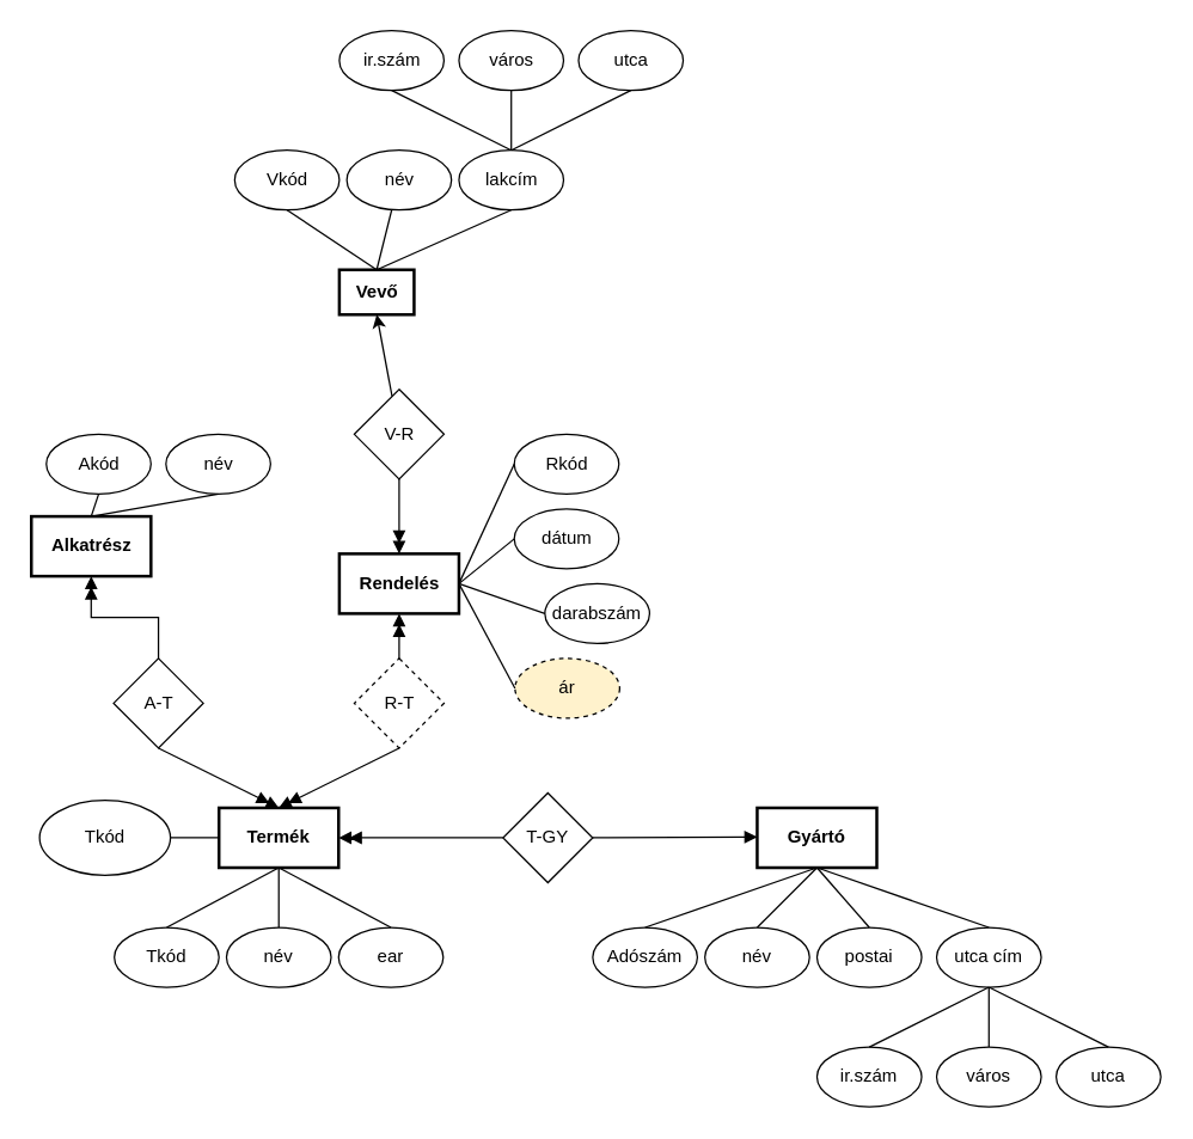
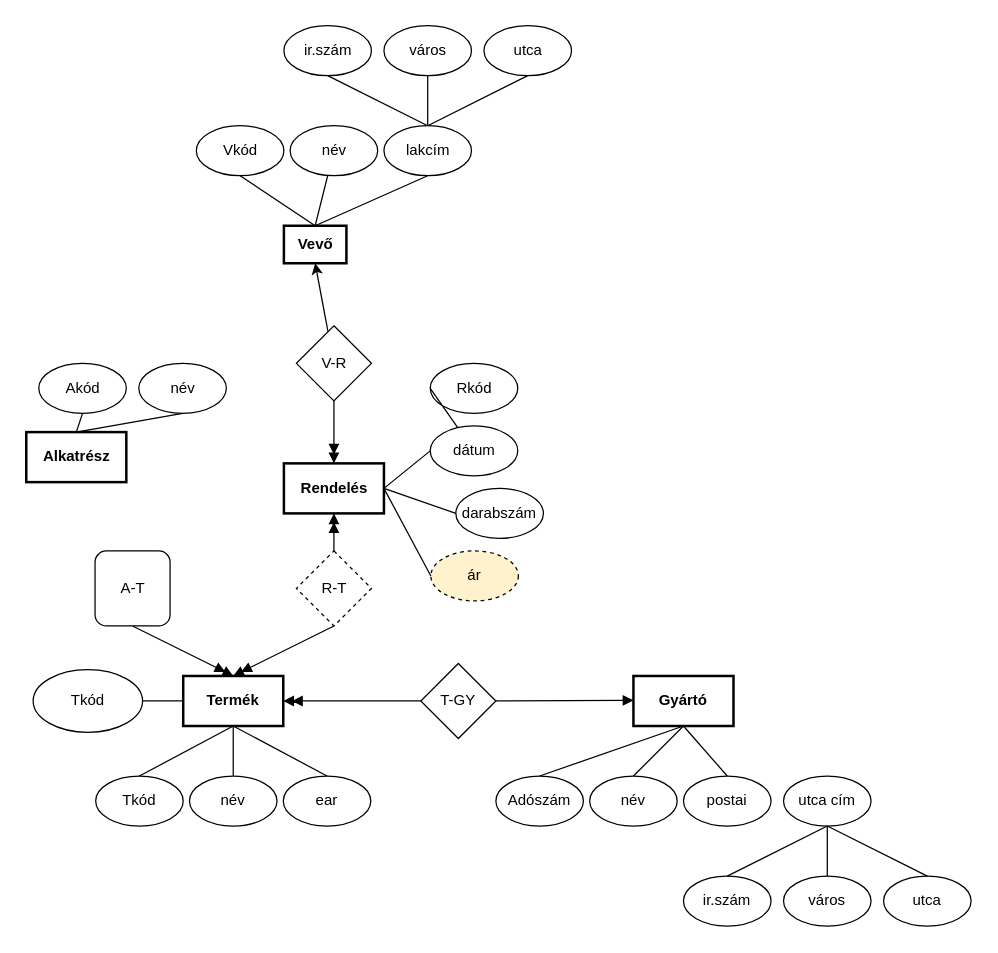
  <mxCell id="0" />
  <mxCell id="1" parent="0" />
  <mxCell id="2" value="Termék" style="rounded=0;whiteSpace=wrap;html=1;strokeWidth=2;fontStyle=1" vertex="1" parent="1"><mxGeometry x="146" y="540" width="80" height="40" as="geometry" /></mxCell>
  <mxCell id="3" style="edgeStyle=orthogonalEdgeStyle;rounded=0;orthogonalLoop=1;jettySize=auto;html=1;entryX=1;entryY=0.5;entryDx=0;entryDy=0;endArrow=doubleBlock;endFill=1;" edge="1" parent="1" source="4" target="2"><mxGeometry relative="1" as="geometry" /></mxCell>
  <mxCell id="4" value="T-GY" style="rhombus;whiteSpace=wrap;html=1;" vertex="1" parent="1"><mxGeometry x="336" y="530" width="60" height="60" as="geometry" /></mxCell>
  <mxCell id="5" value="" style="endArrow=block;html=1;rounded=0;exitX=1;exitY=0.5;exitDx=0;exitDy=0;entryX=0;entryY=0.5;entryDx=0;entryDy=0;endFill=1;" edge="1" parent="1" source="4"><mxGeometry width="50" height="50" relative="1" as="geometry"><mxPoint x="436" y="559.5" as="sourcePoint" /><mxPoint x="506" y="559.5" as="targetPoint" /></mxGeometry></mxCell>
  <mxCell id="6" value="Tkód" style="ellipse;whiteSpace=wrap;html=1;" vertex="1" parent="1"><mxGeometry x="76" y="620" width="70" height="40" as="geometry" /></mxCell>
  <mxCell id="7" value="név" style="ellipse;whiteSpace=wrap;html=1;" vertex="1" parent="1"><mxGeometry x="151" y="620" width="70" height="40" as="geometry" /></mxCell>
  <mxCell id="8" value="ear" style="ellipse;whiteSpace=wrap;html=1;" vertex="1" parent="1"><mxGeometry x="226" y="620" width="70" height="40" as="geometry" /></mxCell>
  <mxCell id="9" value="" style="endArrow=none;html=1;rounded=0;exitX=0.5;exitY=0;exitDx=0;exitDy=0;entryX=0;entryY=0.5;entryDx=0;entryDy=0;" edge="1" parent="1" source="6"><mxGeometry width="50" height="50" relative="1" as="geometry"><mxPoint x="116" y="580" as="sourcePoint" /><mxPoint x="186" y="580" as="targetPoint" /></mxGeometry></mxCell>
  <mxCell id="10" value="" style="endArrow=none;html=1;rounded=0;exitX=0.5;exitY=0;exitDx=0;exitDy=0;entryX=0.5;entryY=1;entryDx=0;entryDy=0;" edge="1" parent="1" source="7" target="2"><mxGeometry width="50" height="50" relative="1" as="geometry"><mxPoint x="118" y="628" as="sourcePoint" /><mxPoint x="196" y="590" as="targetPoint" /></mxGeometry></mxCell>
  <mxCell id="11" value="" style="endArrow=none;html=1;rounded=0;exitX=0.5;exitY=0;exitDx=0;exitDy=0;" edge="1" parent="1" source="8"><mxGeometry width="50" height="50" relative="1" as="geometry"><mxPoint x="196" y="630" as="sourcePoint" /><mxPoint x="186" y="580" as="targetPoint" /></mxGeometry></mxCell>
  <mxCell id="12" value="Gyártó" style="rounded=0;whiteSpace=wrap;html=1;strokeWidth=2;fontStyle=1" vertex="1" parent="1"><mxGeometry x="506" y="540" width="80" height="40" as="geometry" /></mxCell>
  <mxCell id="13" value="Adószám" style="ellipse;whiteSpace=wrap;html=1;" vertex="1" parent="1"><mxGeometry x="396" y="620" width="70" height="40" as="geometry" /></mxCell>
  <mxCell id="14" value="név" style="ellipse;whiteSpace=wrap;html=1;" vertex="1" parent="1"><mxGeometry x="471" y="620" width="70" height="40" as="geometry" /></mxCell>
  <mxCell id="15" value="postai" style="ellipse;whiteSpace=wrap;html=1;" vertex="1" parent="1"><mxGeometry x="546" y="620" width="70" height="40" as="geometry" /></mxCell>
  <mxCell id="16" value="" style="endArrow=none;html=1;rounded=0;exitX=0.5;exitY=0;exitDx=0;exitDy=0;entryX=0;entryY=0.5;entryDx=0;entryDy=0;" edge="1" parent="1" source="13"><mxGeometry width="50" height="50" relative="1" as="geometry"><mxPoint x="476" y="580" as="sourcePoint" /><mxPoint x="546" y="580" as="targetPoint" /></mxGeometry></mxCell>
  <mxCell id="17" value="" style="endArrow=none;html=1;rounded=0;exitX=0.5;exitY=0;exitDx=0;exitDy=0;entryX=0.5;entryY=1;entryDx=0;entryDy=0;" edge="1" parent="1" source="14" target="12"><mxGeometry width="50" height="50" relative="1" as="geometry"><mxPoint x="478" y="628" as="sourcePoint" /><mxPoint x="556" y="590" as="targetPoint" /></mxGeometry></mxCell>
  <mxCell id="18" value="" style="endArrow=none;html=1;rounded=0;exitX=0.5;exitY=0;exitDx=0;exitDy=0;" edge="1" parent="1" source="15"><mxGeometry width="50" height="50" relative="1" as="geometry"><mxPoint x="556" y="630" as="sourcePoint" /><mxPoint x="546" y="580" as="targetPoint" /></mxGeometry></mxCell>
  <mxCell id="19" value="utca cím" style="ellipse;whiteSpace=wrap;html=1;" vertex="1" parent="1"><mxGeometry x="626" y="620" width="70" height="40" as="geometry" /></mxCell>
- <mxCell id="20" value="" style="endArrow=none;html=1;rounded=0;exitX=0.5;exitY=0;exitDx=0;exitDy=0;entryX=0.5;entryY=1;entryDx=0;entryDy=0;" edge="1" parent="1" source="19" target="12"><mxGeometry width="50" height="50" relative="1" as="geometry"><mxPoint x="591" y="630" as="sourcePoint" /><mxPoint x="556" y="590" as="targetPoint" /></mxGeometry></mxCell>
  <mxCell id="21" value="ir.szám" style="ellipse;whiteSpace=wrap;html=1;" vertex="1" parent="1"><mxGeometry x="546" y="700" width="70" height="40" as="geometry" /></mxCell>
  <mxCell id="22" value="" style="endArrow=none;html=1;rounded=0;exitX=0.5;exitY=0;exitDx=0;exitDy=0;entryX=0.5;entryY=1;entryDx=0;entryDy=0;" edge="1" parent="1" source="21" target="19"><mxGeometry width="50" height="50" relative="1" as="geometry"><mxPoint x="711" y="710" as="sourcePoint" /><mxPoint x="646" y="680" as="targetPoint" /></mxGeometry></mxCell>
  <mxCell id="23" value="város" style="ellipse;whiteSpace=wrap;html=1;" vertex="1" parent="1"><mxGeometry x="626" y="700" width="70" height="40" as="geometry" /></mxCell>
  <mxCell id="24" value="utca" style="ellipse;whiteSpace=wrap;html=1;" vertex="1" parent="1"><mxGeometry x="706" y="700" width="70" height="40" as="geometry" /></mxCell>
  <mxCell id="25" value="" style="endArrow=none;html=1;rounded=0;exitX=0.5;exitY=0;exitDx=0;exitDy=0;entryX=0.5;entryY=1;entryDx=0;entryDy=0;" edge="1" parent="1" source="23" target="19"><mxGeometry width="50" height="50" relative="1" as="geometry"><mxPoint x="591" y="710" as="sourcePoint" /><mxPoint x="696" y="680" as="targetPoint" /></mxGeometry></mxCell>
  <mxCell id="26" value="" style="endArrow=none;html=1;rounded=0;exitX=0.5;exitY=0;exitDx=0;exitDy=0;entryX=0.5;entryY=1;entryDx=0;entryDy=0;" edge="1" parent="1" source="24" target="19"><mxGeometry width="50" height="50" relative="1" as="geometry"><mxPoint x="601" y="720" as="sourcePoint" /><mxPoint x="756" y="670" as="targetPoint" /></mxGeometry></mxCell>
  <mxCell id="27" value="Tkód" style="ellipse;whiteSpace=wrap;html=1;" vertex="1" parent="1"><mxGeometry x="26" y="535" width="87.5" height="50" as="geometry" /></mxCell>
  <mxCell id="28" value="" style="endArrow=none;html=1;rounded=0;entryX=0;entryY=0.5;entryDx=0;entryDy=0;exitX=1;exitY=0.5;exitDx=0;exitDy=0;" edge="1" parent="1" source="27" target="2"><mxGeometry width="50" height="50" relative="1" as="geometry"><mxPoint x="126" y="580" as="sourcePoint" /><mxPoint x="188.5" y="520" as="targetPoint" /></mxGeometry></mxCell>
  <mxCell id="29" value="Alkatrész" style="rounded=0;whiteSpace=wrap;html=1;strokeWidth=2;fontStyle=1" vertex="1" parent="1"><mxGeometry x="20.5" y="345" width="80" height="40" as="geometry" /></mxCell>
- <mxCell id="30" style="edgeStyle=orthogonalEdgeStyle;rounded=0;orthogonalLoop=1;jettySize=auto;html=1;entryX=0.5;entryY=1;entryDx=0;entryDy=0;endArrow=doubleBlock;startFill=0;endFill=1;" edge="1" parent="1" source="32" target="29"><mxGeometry relative="1" as="geometry" /></mxCell>
  <mxCell id="31" style="rounded=0;orthogonalLoop=1;jettySize=auto;html=1;entryX=0.5;entryY=0;entryDx=0;entryDy=0;endArrow=doubleBlock;startFill=0;endFill=1;exitX=0.5;exitY=1;exitDx=0;exitDy=0;" edge="1" parent="1" source="32" target="2"><mxGeometry relative="1" as="geometry" /></mxCell>
- <mxCell id="32" value="A-T" style="rhombus;whiteSpace=wrap;html=1;" vertex="1" parent="1"><mxGeometry x="75.5" y="440" width="60" height="60" as="geometry" /></mxCell>
+ <mxCell id="32" value="A-T" style="whiteSpace=wrap;html=1;rounded=1;" vertex="1" parent="1"><mxGeometry x="75.5" y="440" width="60" height="60" as="geometry" /></mxCell>
  <mxCell id="33" value="név" style="ellipse;whiteSpace=wrap;html=1;" vertex="1" parent="1"><mxGeometry x="110.5" y="290" width="70" height="40" as="geometry" /></mxCell>
  <mxCell id="34" value="Akód" style="ellipse;whiteSpace=wrap;html=1;" vertex="1" parent="1"><mxGeometry x="30.5" y="290" width="70" height="40" as="geometry" /></mxCell>
  <mxCell id="35" style="rounded=0;orthogonalLoop=1;jettySize=auto;html=1;entryX=0.5;entryY=0;entryDx=0;entryDy=0;endArrow=none;startFill=0;exitX=0.5;exitY=1;exitDx=0;exitDy=0;" edge="1" parent="1" source="33" target="29"><mxGeometry relative="1" as="geometry" /></mxCell>
  <mxCell id="36" style="rounded=0;orthogonalLoop=1;jettySize=auto;html=1;exitX=0.5;exitY=1;exitDx=0;exitDy=0;entryX=0.5;entryY=0;entryDx=0;entryDy=0;endArrow=none;startFill=0;" edge="1" parent="1" source="34" target="29"><mxGeometry relative="1" as="geometry" /></mxCell>
  <mxCell id="37" value="Rendelés" style="rounded=0;whiteSpace=wrap;html=1;strokeWidth=2;fontStyle=1" vertex="1" parent="1"><mxGeometry x="226.5" y="370" width="80" height="40" as="geometry" /></mxCell>
  <mxCell id="38" style="edgeStyle=orthogonalEdgeStyle;rounded=0;orthogonalLoop=1;jettySize=auto;html=1;entryX=0.5;entryY=1;entryDx=0;entryDy=0;endArrow=doubleBlock;startFill=0;endFill=1;" edge="1" parent="1" source="40" target="37"><mxGeometry relative="1" as="geometry" /></mxCell>
  <mxCell id="39" style="rounded=0;orthogonalLoop=1;jettySize=auto;html=1;entryX=0.5;entryY=0;entryDx=0;entryDy=0;endArrow=doubleBlock;endFill=1;exitX=0.5;exitY=1;exitDx=0;exitDy=0;" edge="1" parent="1" source="40" target="2"><mxGeometry relative="1" as="geometry" /></mxCell>
  <mxCell id="40" value="R-T" style="rhombus;whiteSpace=wrap;html=1;dashed=1;" vertex="1" parent="1"><mxGeometry x="236.5" y="440" width="60" height="60" as="geometry" /></mxCell>
  <mxCell id="41" value="ár" style="ellipse;whiteSpace=wrap;html=1;dashed=1;fillColor=#fff2cc;" vertex="1" parent="1"><mxGeometry x="344" y="440" width="70" height="40" as="geometry" /></mxCell>
  <mxCell id="42" value="darabszám" style="ellipse;whiteSpace=wrap;html=1;" vertex="1" parent="1"><mxGeometry x="364" y="390" width="70" height="40" as="geometry" /></mxCell>
  <mxCell id="43" style="rounded=0;orthogonalLoop=1;jettySize=auto;html=1;entryX=1;entryY=0.5;entryDx=0;entryDy=0;endArrow=none;startFill=0;exitX=0;exitY=0.5;exitDx=0;exitDy=0;" edge="1" parent="1" source="41" target="37"><mxGeometry relative="1" as="geometry" /></mxCell>
  <mxCell id="44" style="rounded=0;orthogonalLoop=1;jettySize=auto;html=1;exitX=0;exitY=0.5;exitDx=0;exitDy=0;entryX=1;entryY=0.5;entryDx=0;entryDy=0;endArrow=none;startFill=0;" edge="1" parent="1" source="42" target="37"><mxGeometry relative="1" as="geometry" /></mxCell>
  <mxCell id="45" value="dátum" style="ellipse;whiteSpace=wrap;html=1;" vertex="1" parent="1"><mxGeometry x="343.5" y="340" width="70" height="40" as="geometry" /></mxCell>
  <mxCell id="46" value="Rkód" style="ellipse;whiteSpace=wrap;html=1;" vertex="1" parent="1"><mxGeometry x="343.5" y="290" width="70" height="40" as="geometry" /></mxCell>
  <mxCell id="47" style="rounded=0;orthogonalLoop=1;jettySize=auto;html=1;entryX=1;entryY=0.5;entryDx=0;entryDy=0;endArrow=none;startFill=0;exitX=0;exitY=0.5;exitDx=0;exitDy=0;" edge="1" parent="1" source="45" target="37"><mxGeometry relative="1" as="geometry"><mxPoint x="306.5" y="290" as="targetPoint" /></mxGeometry></mxCell>
- <mxCell id="48" style="rounded=0;orthogonalLoop=1;jettySize=auto;html=1;entryX=1;entryY=0.5;entryDx=0;entryDy=0;endArrow=none;startFill=0;exitX=0;exitY=0.5;exitDx=0;exitDy=0;" edge="1" parent="1" source="46" target="37"><mxGeometry relative="1" as="geometry"><mxPoint x="317" y="400" as="targetPoint" /><mxPoint x="353" y="350" as="sourcePoint" /></mxGeometry></mxCell>
+ <mxCell id="48" style="rounded=0;orthogonalLoop=1;jettySize=auto;html=1;endArrow=none;startFill=0;exitX=0;exitY=0.5;exitDx=0;exitDy=0;" edge="1" parent="1" source="46" target="45"><mxGeometry relative="1" as="geometry"><mxPoint x="317" y="400" as="targetPoint" /><mxPoint x="353" y="350" as="sourcePoint" /></mxGeometry></mxCell>
  <mxCell id="49" style="rounded=0;orthogonalLoop=1;jettySize=auto;html=1;entryX=0.5;entryY=1;entryDx=0;entryDy=0;" edge="1" parent="1" source="51" target="52"><mxGeometry relative="1" as="geometry"><mxPoint x="266.5" y="260" as="sourcePoint" /></mxGeometry></mxCell>
  <mxCell id="50" value="" style="rounded=0;orthogonalLoop=1;jettySize=auto;html=1;endArrow=doubleBlock;endFill=1;" edge="1" parent="1" source="51" target="37"><mxGeometry relative="1" as="geometry" /></mxCell>
  <mxCell id="51" value="V-R" style="rhombus;whiteSpace=wrap;html=1;" vertex="1" parent="1"><mxGeometry x="236.5" y="260" width="60" height="60" as="geometry" /></mxCell>
  <mxCell id="52" value="Vevő" style="rounded=0;whiteSpace=wrap;html=1;strokeWidth=2;fontStyle=1" vertex="1" parent="1"><mxGeometry x="226.5" y="180" width="50" height="30" as="geometry" /></mxCell>
  <mxCell id="53" style="rounded=0;orthogonalLoop=1;jettySize=auto;html=1;entryX=0.5;entryY=0;entryDx=0;entryDy=0;endArrow=none;startFill=0;" edge="1" parent="1" source="54" target="52"><mxGeometry relative="1" as="geometry" /></mxCell>
  <mxCell id="54" value="név" style="ellipse;whiteSpace=wrap;html=1;" vertex="1" parent="1"><mxGeometry x="231.5" y="100" width="70" height="40" as="geometry" /></mxCell>
  <mxCell id="55" style="rounded=0;orthogonalLoop=1;jettySize=auto;html=1;entryX=0.5;entryY=0;entryDx=0;entryDy=0;endArrow=none;startFill=0;exitX=0.5;exitY=1;exitDx=0;exitDy=0;" edge="1" parent="1" source="56" target="52"><mxGeometry relative="1" as="geometry" /></mxCell>
  <mxCell id="56" value="Vkód" style="ellipse;whiteSpace=wrap;html=1;" vertex="1" parent="1"><mxGeometry x="156.5" y="100" width="70" height="40" as="geometry" /></mxCell>
  <mxCell id="57" style="rounded=0;orthogonalLoop=1;jettySize=auto;html=1;entryX=0.5;entryY=0;entryDx=0;entryDy=0;endArrow=none;startFill=0;exitX=0.5;exitY=1;exitDx=0;exitDy=0;" edge="1" parent="1" source="58" target="52"><mxGeometry relative="1" as="geometry" /></mxCell>
  <mxCell id="58" value="lakcím" style="ellipse;whiteSpace=wrap;html=1;" vertex="1" parent="1"><mxGeometry x="306.5" y="100" width="70" height="40" as="geometry" /></mxCell>
  <mxCell id="59" style="rounded=0;orthogonalLoop=1;jettySize=auto;html=1;entryX=0.5;entryY=0;entryDx=0;entryDy=0;exitX=0.5;exitY=1;exitDx=0;exitDy=0;endArrow=none;startFill=0;" edge="1" parent="1" source="60" target="58"><mxGeometry relative="1" as="geometry" /></mxCell>
  <mxCell id="60" value="ir.szám" style="ellipse;whiteSpace=wrap;html=1;" vertex="1" parent="1"><mxGeometry x="226.5" y="20" width="70" height="40" as="geometry" /></mxCell>
  <mxCell id="61" style="edgeStyle=orthogonalEdgeStyle;rounded=0;orthogonalLoop=1;jettySize=auto;html=1;entryX=0.5;entryY=0;entryDx=0;entryDy=0;endArrow=none;startFill=0;" edge="1" parent="1" source="62" target="58"><mxGeometry relative="1" as="geometry" /></mxCell>
  <mxCell id="62" value="város" style="ellipse;whiteSpace=wrap;html=1;" vertex="1" parent="1"><mxGeometry x="306.5" y="20" width="70" height="40" as="geometry" /></mxCell>
  <mxCell id="63" style="rounded=0;orthogonalLoop=1;jettySize=auto;html=1;entryX=0.5;entryY=0;entryDx=0;entryDy=0;exitX=0.5;exitY=1;exitDx=0;exitDy=0;endArrow=none;startFill=0;" edge="1" parent="1" source="64" target="58"><mxGeometry relative="1" as="geometry" /></mxCell>
  <mxCell id="64" value="utca" style="ellipse;whiteSpace=wrap;html=1;" vertex="1" parent="1"><mxGeometry x="386.5" y="20" width="70" height="40" as="geometry" /></mxCell>
